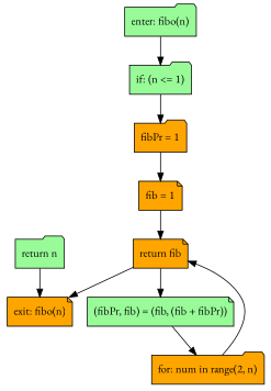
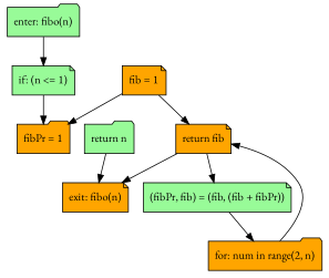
  strict digraph {
    fontname="EB Garamond"
    node [fillcolor=orange fontname="EB Garamond" shape=folder style=filled]
    edge [fontname="EB Garamond"]
    n1 [fillcolor=palegreen label="enter: fibo(n)"]
-   n2 [fillcolor=palegreen label="if: (n <= 1)"]
+   n2 [fillcolor=palegreen label="if: (n <= 1)" shape=note]
    n3 [label="fibPr = 1"]
    n4 [fillcolor=palegreen label="return n"]
    n5 [label="exit: fibo(n)" shape=note]
    n6 [label="fib = 1" shape=note]
    n7 [label="return fib" shape=note]
    n8 [fillcolor=palegreen label="(fibPr, fib) = (fib, (fib + fibPr))" shape=note]
    n9 [label="for: num in range(2, n)"]
    n1 -> n2
    n2 -> n3
-   n3 -> n6
+   n6 -> n3
    n4 -> n5
    n6 -> n7
    n7 -> n5
    n7 -> n8
    n8 -> n9
    n9 -> n7
  }
